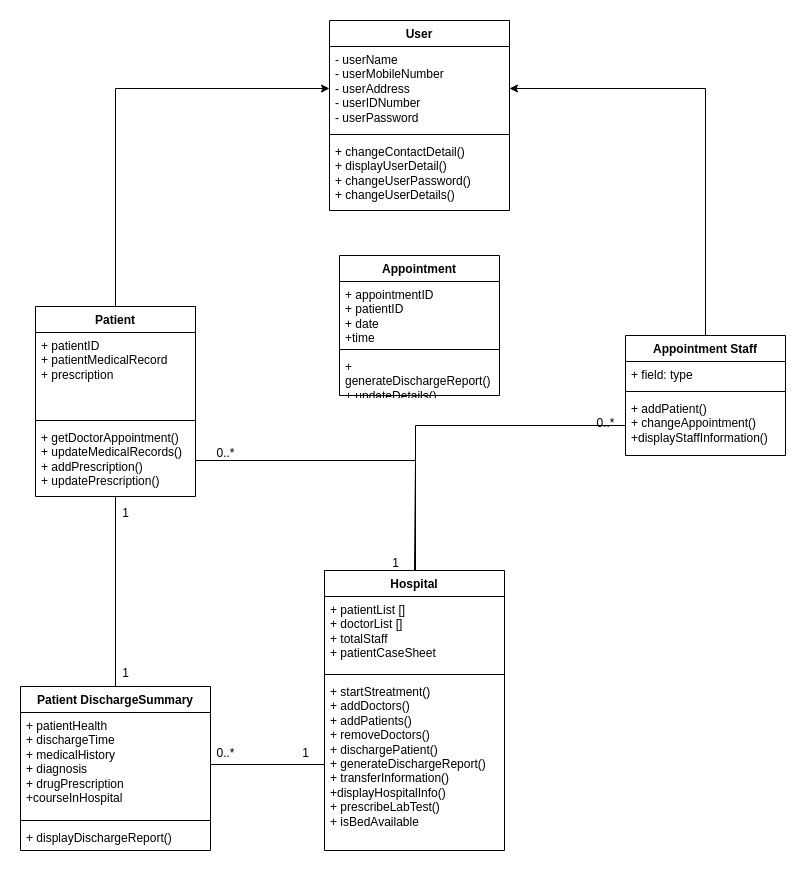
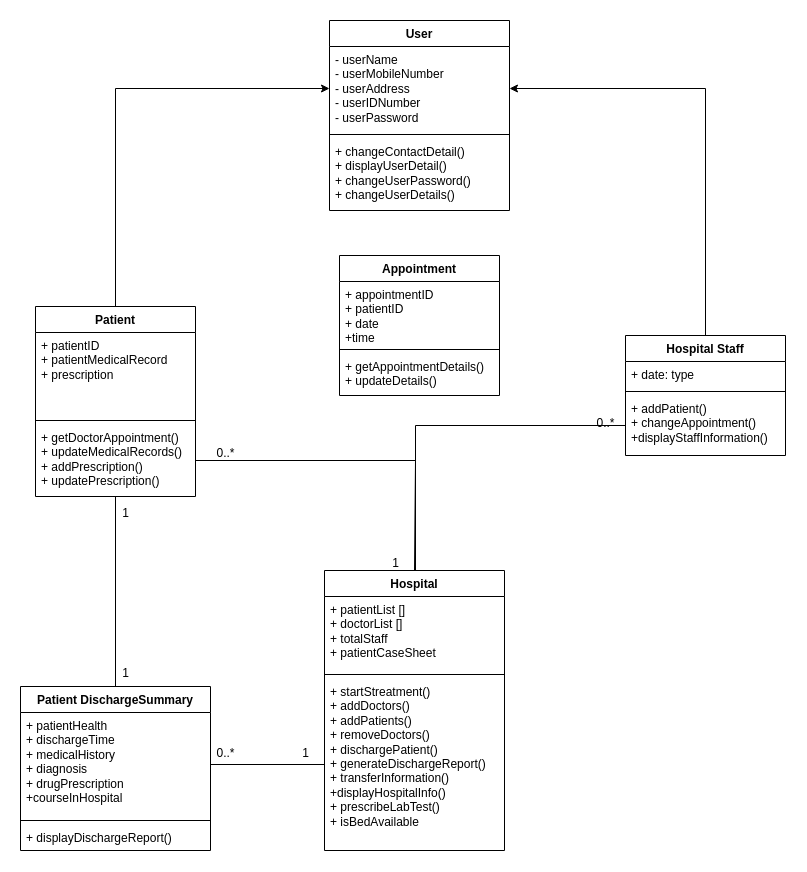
  <mxCell id="0" />
  <mxCell id="1" parent="0" />
  <mxCell id="2" value="User" style="swimlane;fontStyle=1;align=center;verticalAlign=top;childLayout=stackLayout;horizontal=1;startSize=26;horizontalStack=0;resizeParent=1;resizeParentMax=0;resizeLast=0;collapsible=1;marginBottom=0;whiteSpace=wrap;html=1;" parent="1" vertex="1"><mxGeometry x="329" y="20" width="180" height="190" as="geometry" /></mxCell>
  <mxCell id="3" value="- userName&lt;br&gt;- userMobileNumber&lt;br&gt;- userAddress&lt;br&gt;- userIDNumber&lt;br&gt;- userPassword" style="text;strokeColor=none;fillColor=none;align=left;verticalAlign=top;spacingLeft=4;spacingRight=4;overflow=hidden;rotatable=0;points=[[0,0.5],[1,0.5]];portConstraint=eastwest;whiteSpace=wrap;html=1;" parent="2" vertex="1"><mxGeometry y="26" width="180" height="84" as="geometry" /></mxCell>
  <mxCell id="4" value="" style="line;strokeWidth=1;fillColor=none;align=left;verticalAlign=middle;spacingTop=-1;spacingLeft=3;spacingRight=3;rotatable=0;labelPosition=right;points=[];portConstraint=eastwest;strokeColor=inherit;" parent="2" vertex="1"><mxGeometry y="110" width="180" height="8" as="geometry" /></mxCell>
  <mxCell id="5" value="+ changeContactDetail()&lt;br&gt;+ displayUserDetail()&lt;br&gt;+ changeUserPassword()&lt;br&gt;+ changeUserDetails()" style="text;strokeColor=none;fillColor=none;align=left;verticalAlign=top;spacingLeft=4;spacingRight=4;overflow=hidden;rotatable=0;points=[[0,0.5],[1,0.5]];portConstraint=eastwest;whiteSpace=wrap;html=1;" parent="2" vertex="1"><mxGeometry y="118" width="180" height="72" as="geometry" /></mxCell>
  <mxCell id="6" style="edgeStyle=orthogonalEdgeStyle;rounded=0;orthogonalLoop=1;jettySize=auto;html=1;exitX=0.5;exitY=0;exitDx=0;exitDy=0;entryX=0;entryY=0.5;entryDx=0;entryDy=0;" edge="1" parent="1" source="7" target="3"><mxGeometry relative="1" as="geometry" /></mxCell>
  <mxCell id="7" value="Patient" style="swimlane;fontStyle=1;align=center;verticalAlign=top;childLayout=stackLayout;horizontal=1;startSize=26;horizontalStack=0;resizeParent=1;resizeParentMax=0;resizeLast=0;collapsible=1;marginBottom=0;whiteSpace=wrap;html=1;" parent="1" vertex="1"><mxGeometry x="35" y="306" width="160" height="190" as="geometry" /></mxCell>
  <mxCell id="8" value="+ patientID&lt;br&gt;+ patientMedicalRecord&lt;br&gt;+ prescription" style="text;strokeColor=none;fillColor=none;align=left;verticalAlign=top;spacingLeft=4;spacingRight=4;overflow=hidden;rotatable=0;points=[[0,0.5],[1,0.5]];portConstraint=eastwest;whiteSpace=wrap;html=1;" parent="7" vertex="1"><mxGeometry y="26" width="160" height="84" as="geometry" /></mxCell>
  <mxCell id="9" value="" style="line;strokeWidth=1;fillColor=none;align=left;verticalAlign=middle;spacingTop=-1;spacingLeft=3;spacingRight=3;rotatable=0;labelPosition=right;points=[];portConstraint=eastwest;strokeColor=inherit;" parent="7" vertex="1"><mxGeometry y="110" width="160" height="8" as="geometry" /></mxCell>
  <mxCell id="10" value="+ getDoctorAppointment()&lt;br&gt;+ updateMedicalRecords()&lt;br&gt;+ addPrescription()&lt;br&gt;+ updatePrescription()" style="text;strokeColor=none;fillColor=none;align=left;verticalAlign=top;spacingLeft=4;spacingRight=4;overflow=hidden;rotatable=0;points=[[0,0.5],[1,0.5]];portConstraint=eastwest;whiteSpace=wrap;html=1;" parent="7" vertex="1"><mxGeometry y="118" width="160" height="72" as="geometry" /></mxCell>
  <mxCell id="11" value="Appointment" style="swimlane;fontStyle=1;align=center;verticalAlign=top;childLayout=stackLayout;horizontal=1;startSize=26;horizontalStack=0;resizeParent=1;resizeParentMax=0;resizeLast=0;collapsible=1;marginBottom=0;whiteSpace=wrap;html=1;" parent="1" vertex="1"><mxGeometry x="339" y="255" width="160" height="140" as="geometry" /></mxCell>
  <mxCell id="12" value="+ appointmentID&lt;br&gt;+ patientID&lt;br&gt;+ date&lt;br&gt;+time" style="text;strokeColor=none;fillColor=none;align=left;verticalAlign=top;spacingLeft=4;spacingRight=4;overflow=hidden;rotatable=0;points=[[0,0.5],[1,0.5]];portConstraint=eastwest;whiteSpace=wrap;html=1;" parent="11" vertex="1"><mxGeometry y="26" width="160" height="64" as="geometry" /></mxCell>
  <mxCell id="13" value="" style="line;strokeWidth=1;fillColor=none;align=left;verticalAlign=middle;spacingTop=-1;spacingLeft=3;spacingRight=3;rotatable=0;labelPosition=right;points=[];portConstraint=eastwest;strokeColor=inherit;" parent="11" vertex="1"><mxGeometry y="90" width="160" height="8" as="geometry" /></mxCell>
- <mxCell id="14" value="+ generateDischargeReport()&lt;br&gt;+ updateDetails()" style="text;strokeColor=none;fillColor=none;align=left;verticalAlign=top;spacingLeft=4;spacingRight=4;overflow=hidden;rotatable=0;points=[[0,0.5],[1,0.5]];portConstraint=eastwest;whiteSpace=wrap;html=1;" parent="11" vertex="1"><mxGeometry y="98" width="160" height="42" as="geometry" /></mxCell>
+ <mxCell id="14" value="+ getAppointmentDetails()&lt;br&gt;+ updateDetails()" style="text;strokeColor=none;fillColor=none;align=left;verticalAlign=top;spacingLeft=4;spacingRight=4;overflow=hidden;rotatable=0;points=[[0,0.5],[1,0.5]];portConstraint=eastwest;whiteSpace=wrap;html=1;" parent="11" vertex="1"><mxGeometry y="98" width="160" height="42" as="geometry" /></mxCell>
  <mxCell id="15" style="edgeStyle=orthogonalEdgeStyle;rounded=0;orthogonalLoop=1;jettySize=auto;html=1;exitX=0.5;exitY=0;exitDx=0;exitDy=0;entryX=1;entryY=0.5;entryDx=0;entryDy=0;" edge="1" parent="1" source="16" target="3"><mxGeometry relative="1" as="geometry" /></mxCell>
- <mxCell id="16" value="Appointment Staff" style="swimlane;fontStyle=1;align=center;verticalAlign=top;childLayout=stackLayout;horizontal=1;startSize=26;horizontalStack=0;resizeParent=1;resizeParentMax=0;resizeLast=0;collapsible=1;marginBottom=0;whiteSpace=wrap;html=1;" parent="1" vertex="1"><mxGeometry x="625" y="335" width="160" height="120" as="geometry" /></mxCell>
- <mxCell id="17" value="+ field: type" style="text;strokeColor=none;fillColor=none;align=left;verticalAlign=top;spacingLeft=4;spacingRight=4;overflow=hidden;rotatable=0;points=[[0,0.5],[1,0.5]];portConstraint=eastwest;whiteSpace=wrap;html=1;" parent="16" vertex="1"><mxGeometry y="26" width="160" height="26" as="geometry" /></mxCell>
+ <mxCell id="16" value="Hospital Staff" style="swimlane;fontStyle=1;align=center;verticalAlign=top;childLayout=stackLayout;horizontal=1;startSize=26;horizontalStack=0;resizeParent=1;resizeParentMax=0;resizeLast=0;collapsible=1;marginBottom=0;whiteSpace=wrap;html=1;" parent="1" vertex="1"><mxGeometry x="625" y="335" width="160" height="120" as="geometry" /></mxCell>
+ <mxCell id="17" value="+ date: type" style="text;strokeColor=none;fillColor=none;align=left;verticalAlign=top;spacingLeft=4;spacingRight=4;overflow=hidden;rotatable=0;points=[[0,0.5],[1,0.5]];portConstraint=eastwest;whiteSpace=wrap;html=1;" parent="16" vertex="1"><mxGeometry y="26" width="160" height="26" as="geometry" /></mxCell>
  <mxCell id="18" value="" style="line;strokeWidth=1;fillColor=none;align=left;verticalAlign=middle;spacingTop=-1;spacingLeft=3;spacingRight=3;rotatable=0;labelPosition=right;points=[];portConstraint=eastwest;strokeColor=inherit;" parent="16" vertex="1"><mxGeometry y="52" width="160" height="8" as="geometry" /></mxCell>
  <mxCell id="19" value="+ addPatient()&lt;br&gt;+ changeAppointment()&lt;br&gt;+displayStaffInformation()" style="text;strokeColor=none;fillColor=none;align=left;verticalAlign=top;spacingLeft=4;spacingRight=4;overflow=hidden;rotatable=0;points=[[0,0.5],[1,0.5]];portConstraint=eastwest;whiteSpace=wrap;html=1;" parent="16" vertex="1"><mxGeometry y="60" width="160" height="60" as="geometry" /></mxCell>
  <mxCell id="20" value="Hospital" style="swimlane;fontStyle=1;align=center;verticalAlign=top;childLayout=stackLayout;horizontal=1;startSize=26;horizontalStack=0;resizeParent=1;resizeParentMax=0;resizeLast=0;collapsible=1;marginBottom=0;whiteSpace=wrap;html=1;" vertex="1" parent="1"><mxGeometry x="324" y="570" width="180" height="280" as="geometry" /></mxCell>
  <mxCell id="21" value="+ patientList []&lt;br&gt;+ doctorList []&lt;br&gt;+ totalStaff&lt;br&gt;+ patientCaseSheet&amp;nbsp;" style="text;strokeColor=none;fillColor=none;align=left;verticalAlign=top;spacingLeft=4;spacingRight=4;overflow=hidden;rotatable=0;points=[[0,0.5],[1,0.5]];portConstraint=eastwest;whiteSpace=wrap;html=1;" vertex="1" parent="20"><mxGeometry y="26" width="180" height="74" as="geometry" /></mxCell>
  <mxCell id="22" value="" style="line;strokeWidth=1;fillColor=none;align=left;verticalAlign=middle;spacingTop=-1;spacingLeft=3;spacingRight=3;rotatable=0;labelPosition=right;points=[];portConstraint=eastwest;strokeColor=inherit;" vertex="1" parent="20"><mxGeometry y="100" width="180" height="8" as="geometry" /></mxCell>
  <mxCell id="23" value="+ startStreatment()&lt;br&gt;+ addDoctors()&lt;br&gt;+ addPatients()&lt;br&gt;+ removeDoctors()&lt;br&gt;+ dischargePatient()&lt;br&gt;+ generateDischargeReport()&lt;br&gt;+ transferInformation()&lt;br&gt;+displayHospitalInfo()&lt;br&gt;+ prescribeLabTest()&lt;br&gt;+ isBedAvailable" style="text;strokeColor=none;fillColor=none;align=left;verticalAlign=top;spacingLeft=4;spacingRight=4;overflow=hidden;rotatable=0;points=[[0,0.5],[1,0.5]];portConstraint=eastwest;whiteSpace=wrap;html=1;" vertex="1" parent="20"><mxGeometry y="108" width="180" height="172" as="geometry" /></mxCell>
  <mxCell id="24" value="Patient DischargeSummary" style="swimlane;fontStyle=1;align=center;verticalAlign=top;childLayout=stackLayout;horizontal=1;startSize=26;horizontalStack=0;resizeParent=1;resizeParentMax=0;resizeLast=0;collapsible=1;marginBottom=0;whiteSpace=wrap;html=1;" vertex="1" parent="1"><mxGeometry x="20" y="686" width="190" height="164" as="geometry" /></mxCell>
  <mxCell id="25" value="+ patientHealth&lt;br&gt;+ dischargeTime&lt;br&gt;+ medicalHistory&lt;br&gt;+ diagnosis&lt;br&gt;+ drugPrescription&lt;br&gt;+courseInHospital" style="text;strokeColor=none;fillColor=none;align=left;verticalAlign=top;spacingLeft=4;spacingRight=4;overflow=hidden;rotatable=0;points=[[0,0.5],[1,0.5]];portConstraint=eastwest;whiteSpace=wrap;html=1;" vertex="1" parent="24"><mxGeometry y="26" width="190" height="104" as="geometry" /></mxCell>
  <mxCell id="26" value="" style="line;strokeWidth=1;fillColor=none;align=left;verticalAlign=middle;spacingTop=-1;spacingLeft=3;spacingRight=3;rotatable=0;labelPosition=right;points=[];portConstraint=eastwest;strokeColor=inherit;" vertex="1" parent="24"><mxGeometry y="130" width="190" height="8" as="geometry" /></mxCell>
  <mxCell id="27" value="+ displayDischargeReport()" style="text;strokeColor=none;fillColor=none;align=left;verticalAlign=top;spacingLeft=4;spacingRight=4;overflow=hidden;rotatable=0;points=[[0,0.5],[1,0.5]];portConstraint=eastwest;whiteSpace=wrap;html=1;" vertex="1" parent="24"><mxGeometry y="138" width="190" height="26" as="geometry" /></mxCell>
  <mxCell id="28" value="" style="endArrow=none;html=1;rounded=0;exitX=0.5;exitY=0;exitDx=0;exitDy=0;entryX=1;entryY=0.5;entryDx=0;entryDy=0;" edge="1" parent="1" source="20" target="10"><mxGeometry width="50" height="50" relative="1" as="geometry"><mxPoint x="605" y="530" as="sourcePoint" /><mxPoint x="655" y="480" as="targetPoint" /><Array as="points"><mxPoint x="415" y="460" /></Array></mxGeometry></mxCell>
  <mxCell id="29" value="" style="endArrow=none;html=1;rounded=0;entryX=0;entryY=0.5;entryDx=0;entryDy=0;" edge="1" parent="1" target="19"><mxGeometry width="50" height="50" relative="1" as="geometry"><mxPoint x="415" y="570" as="sourcePoint" /><mxPoint x="655" y="480" as="targetPoint" /><Array as="points"><mxPoint x="415" y="425" /></Array></mxGeometry></mxCell>
  <mxCell id="30" value="" style="endArrow=none;html=1;rounded=0;exitX=1;exitY=0.5;exitDx=0;exitDy=0;entryX=0;entryY=0.5;entryDx=0;entryDy=0;" edge="1" parent="1" source="25" target="23"><mxGeometry width="50" height="50" relative="1" as="geometry"><mxPoint x="605" y="530" as="sourcePoint" /><mxPoint x="655" y="480" as="targetPoint" /></mxGeometry></mxCell>
  <mxCell id="31" value="" style="endArrow=none;html=1;rounded=0;exitX=0.5;exitY=0;exitDx=0;exitDy=0;" edge="1" parent="1" source="24" target="10"><mxGeometry width="50" height="50" relative="1" as="geometry"><mxPoint x="605" y="530" as="sourcePoint" /><mxPoint x="655" y="480" as="targetPoint" /></mxGeometry></mxCell>
  <mxCell id="32" value="1" style="text;html=1;align=center;verticalAlign=middle;resizable=0;points=[];autosize=1;strokeColor=none;fillColor=none;" vertex="1" parent="1"><mxGeometry x="290" y="738" width="30" height="30" as="geometry" /></mxCell>
  <mxCell id="33" value="0..*" style="text;html=1;align=center;verticalAlign=middle;resizable=0;points=[];autosize=1;strokeColor=none;fillColor=none;" vertex="1" parent="1"><mxGeometry x="205" y="738" width="40" height="30" as="geometry" /></mxCell>
  <mxCell id="34" value="1" style="text;html=1;align=center;verticalAlign=middle;resizable=0;points=[];autosize=1;strokeColor=none;fillColor=none;" vertex="1" parent="1"><mxGeometry x="110" y="658" width="30" height="30" as="geometry" /></mxCell>
  <mxCell id="35" value="1" style="text;html=1;align=center;verticalAlign=middle;resizable=0;points=[];autosize=1;strokeColor=none;fillColor=none;" vertex="1" parent="1"><mxGeometry x="110" y="498" width="30" height="30" as="geometry" /></mxCell>
  <mxCell id="36" value="1" style="text;html=1;align=center;verticalAlign=middle;resizable=0;points=[];autosize=1;strokeColor=none;fillColor=none;" vertex="1" parent="1"><mxGeometry x="380" y="548" width="30" height="30" as="geometry" /></mxCell>
  <mxCell id="37" value="0..*" style="text;html=1;align=center;verticalAlign=middle;resizable=0;points=[];autosize=1;strokeColor=none;fillColor=none;" vertex="1" parent="1"><mxGeometry x="205" y="438" width="40" height="30" as="geometry" /></mxCell>
  <mxCell id="38" value="0..*" style="text;html=1;align=center;verticalAlign=middle;resizable=0;points=[];autosize=1;strokeColor=none;fillColor=none;" vertex="1" parent="1"><mxGeometry x="585" y="408" width="40" height="30" as="geometry" /></mxCell>
